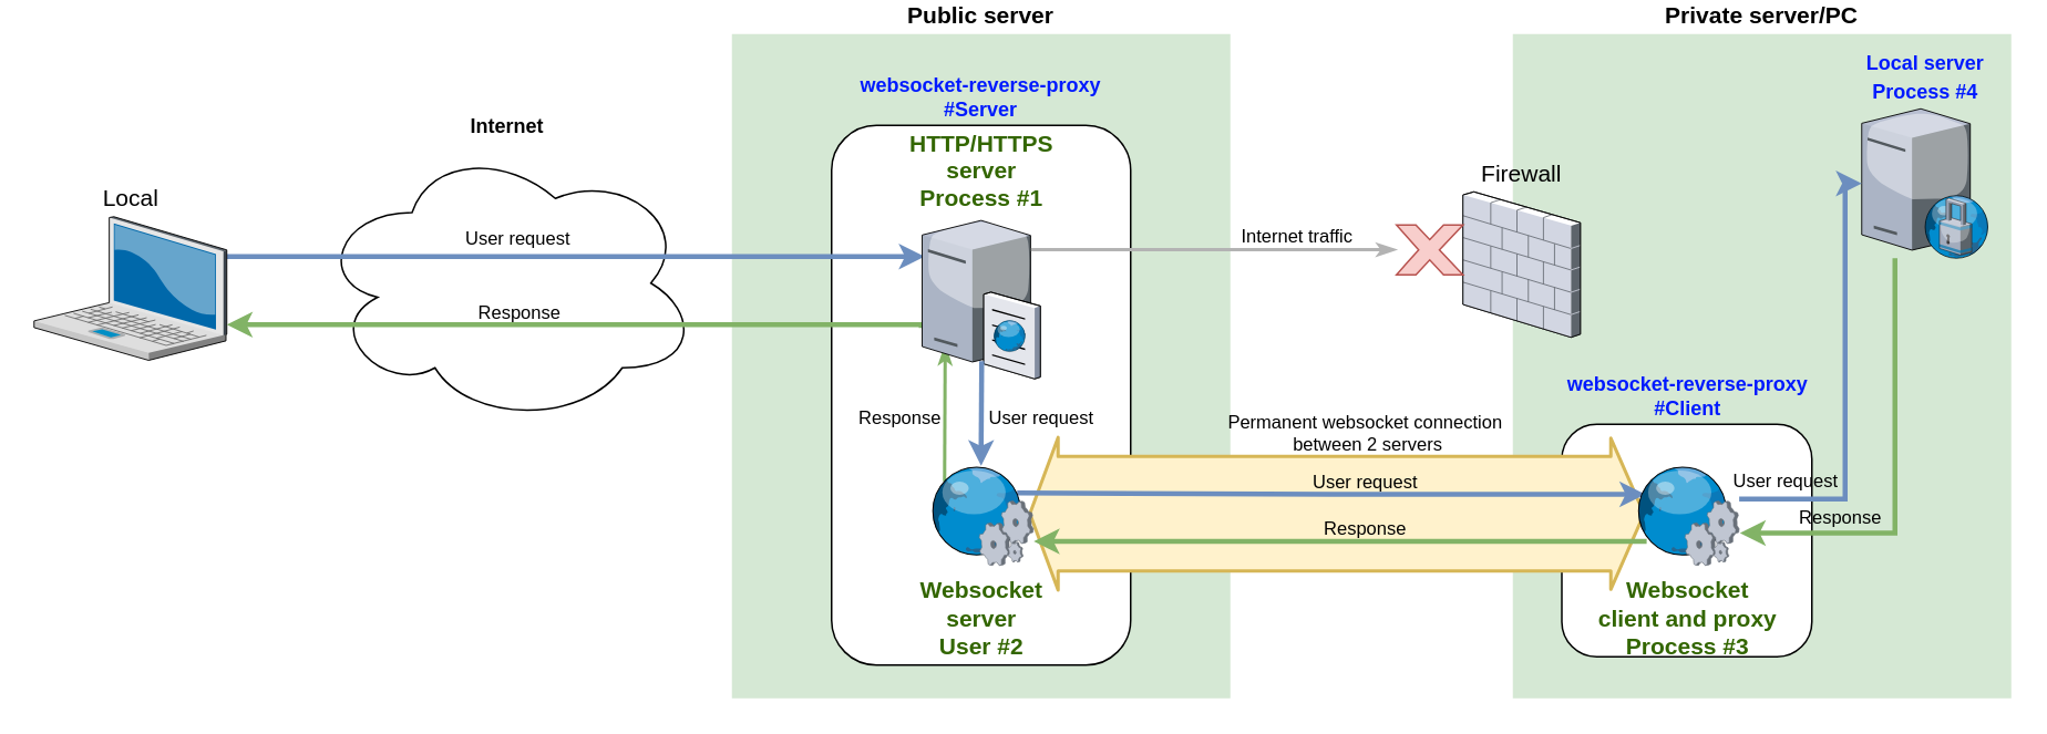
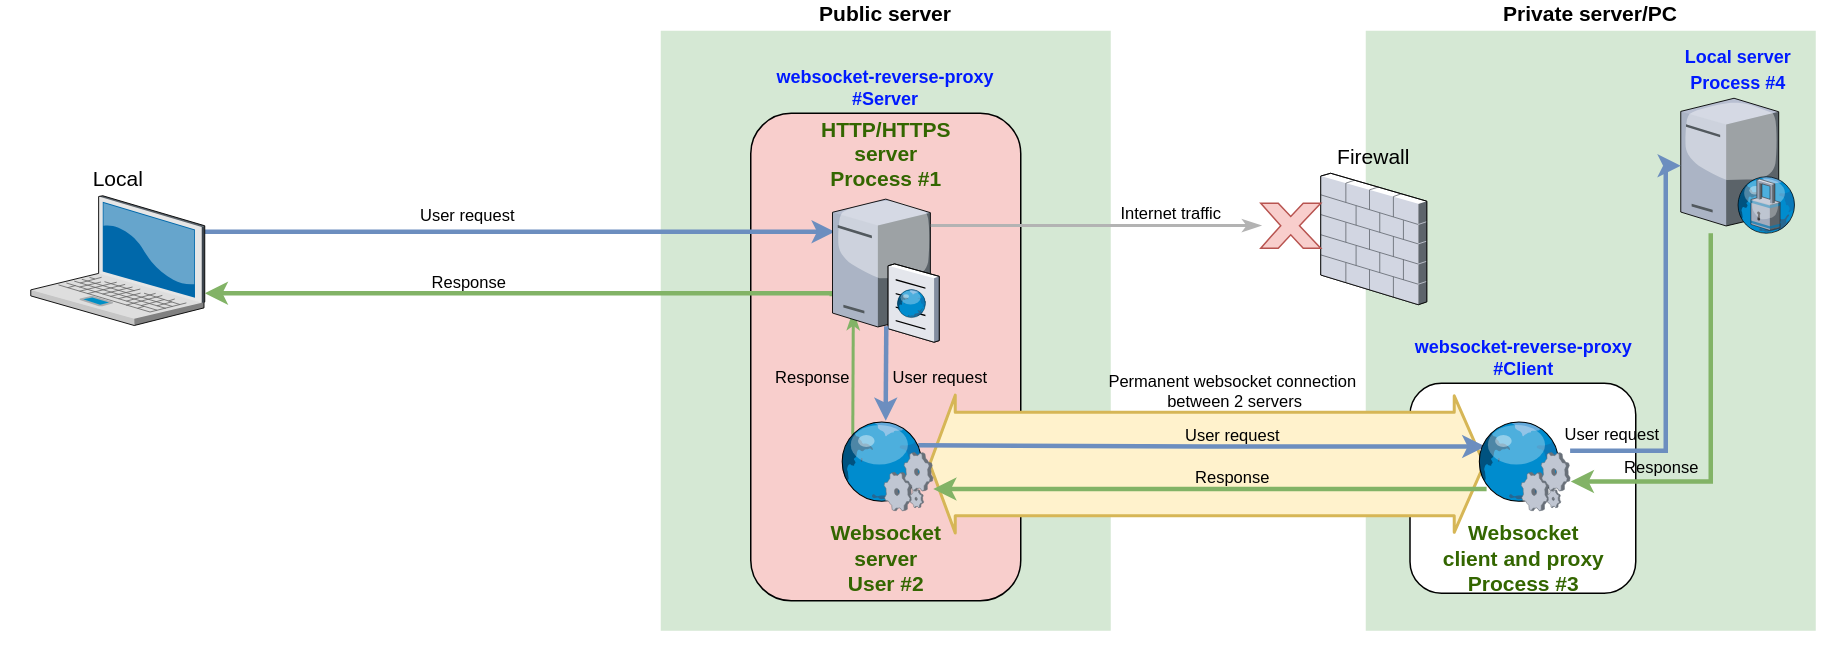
  <mxCell id="0" style=";html=1;" />
  <mxCell id="1" style=";html=1;" parent="0" />
- <mxCell id="2" value="&lt;font color=&quot;#000000&quot;&gt;&lt;b&gt;Internet&lt;/b&gt;&lt;/font&gt;" style="ellipse;shape=cloud;whiteSpace=wrap;html=1;labelBackgroundColor=none;fontColor=#B3B3B3;labelPosition=center;verticalLabelPosition=top;align=center;verticalAlign=bottom;" vertex="1" parent="1"><mxGeometry x="190" y="85" width="230" height="170" as="geometry" /></mxCell>
  <mxCell id="3" value="&lt;b&gt;Private server/PC&lt;br&gt;&lt;/b&gt;" style="whiteSpace=wrap;html=1;fillColor=#d5e8d4;fontSize=14;strokeColor=none;verticalAlign=bottom;labelPosition=center;verticalLabelPosition=top;align=center;" parent="1" vertex="1"><mxGeometry x="910" y="20" width="300" height="400" as="geometry" /></mxCell>
  <mxCell id="4" value="&lt;font color=&quot;#001aff&quot;&gt;&lt;b&gt;websocket-reverse-proxy&lt;br&gt;#Client&lt;/b&gt;&lt;/font&gt;" style="rounded=1;whiteSpace=wrap;html=1;labelPosition=center;verticalLabelPosition=top;align=center;verticalAlign=bottom;" parent="1" vertex="1"><mxGeometry x="939.5" y="255" width="150.5" height="140" as="geometry" /></mxCell>
  <mxCell id="5" value="&lt;b&gt;Public server&lt;br&gt;&lt;/b&gt;" style="whiteSpace=wrap;html=1;fillColor=#d5e8d4;fontSize=14;strokeColor=none;verticalAlign=bottom;labelPosition=center;verticalLabelPosition=top;align=center;" parent="1" vertex="1"><mxGeometry x="440" y="20" width="300" height="400" as="geometry" /></mxCell>
- <mxCell id="6" value="&lt;font color=&quot;#001aff&quot;&gt;&lt;b&gt;websocket-reverse-proxy&lt;br&gt;#Server&lt;br&gt;&lt;/b&gt;&lt;/font&gt;" style="rounded=1;whiteSpace=wrap;html=1;labelPosition=center;verticalLabelPosition=top;align=center;verticalAlign=bottom;" parent="1" vertex="1"><mxGeometry x="500" y="75" width="180" height="325" as="geometry" /></mxCell>
+ <mxCell id="6" value="&lt;font color=&quot;#001aff&quot;&gt;&lt;b&gt;websocket-reverse-proxy&lt;br&gt;#Server&lt;br&gt;&lt;/b&gt;&lt;/font&gt;" style="rounded=1;whiteSpace=wrap;html=1;labelPosition=center;verticalLabelPosition=top;align=center;verticalAlign=bottom;fillColor=#f8cecc;" parent="1" vertex="1"><mxGeometry x="500" y="75" width="180" height="325" as="geometry" /></mxCell>
  <mxCell id="7" value="" style="shape=flexArrow;endArrow=classic;startArrow=classic;html=1;strokeWidth=2;entryX=0.107;entryY=0.481;entryDx=0;entryDy=0;entryPerimeter=0;exitX=0.95;exitY=0.481;exitDx=0;exitDy=0;exitPerimeter=0;fillColor=#fff2cc;strokeColor=#d6b656;startWidth=20.833;startSize=4.992;width=68;" parent="1" source="33" target="32" edge="1"><mxGeometry width="50" height="50" relative="1" as="geometry"><mxPoint x="730" y="390" as="sourcePoint" /><mxPoint x="780" y="340" as="targetPoint" /><Array as="points" /></mxGeometry></mxCell>
  <mxCell id="8" value="Permanent websocket connection&lt;br&gt;&amp;nbsp;between 2 servers" style="edgeLabel;html=1;align=center;verticalAlign=bottom;resizable=0;points=[];labelBackgroundColor=none;labelPosition=center;verticalLabelPosition=top;" parent="7" vertex="1" connectable="0"><mxGeometry x="-0.054" y="1" relative="1" as="geometry"><mxPoint x="25.82" y="-32.86" as="offset" /></mxGeometry></mxCell>
  <mxCell id="9" style="edgeStyle=orthogonalEdgeStyle;html=1;jettySize=auto;orthogonalLoop=1;fontSize=14;endArrow=classic;endFill=1;strokeWidth=3;rounded=0;startArrow=none;startFill=0;entryX=0.021;entryY=0.246;entryDx=0;entryDy=0;entryPerimeter=0;exitX=0.991;exitY=0.277;exitDx=0;exitDy=0;exitPerimeter=0;strokeColor=#6c8ebf;fillColor=#dae8fc;" parent="1" source="11" target="16" edge="1"><mxGeometry relative="1" as="geometry"><mxPoint x="550" y="192" as="targetPoint" /><Array as="points" /></mxGeometry></mxCell>
  <mxCell id="10" value="User request" style="edgeLabel;html=1;align=center;verticalAlign=middle;resizable=0;points=[];labelBackgroundColor=none;" parent="9" vertex="1" connectable="0"><mxGeometry x="-0.23" y="-2" relative="1" as="geometry"><mxPoint x="13.98" y="-13.46" as="offset" /></mxGeometry></mxCell>
  <mxCell id="11" value="Local" style="verticalLabelPosition=top;aspect=fixed;html=1;verticalAlign=bottom;strokeColor=none;shape=mxgraph.citrix.laptop_2;fillColor=#66B2FF;gradientColor=#0066CC;fontSize=14;labelPosition=center;align=center;" parent="1" vertex="1"><mxGeometry x="20" y="130" width="116" height="86.5" as="geometry" /></mxCell>
  <mxCell id="12" style="edgeStyle=orthogonalEdgeStyle;rounded=0;orthogonalLoop=1;jettySize=auto;html=1;startArrow=classicThin;startFill=1;endArrow=none;endFill=0;strokeWidth=2;exitX=0.195;exitY=0.791;exitDx=0;exitDy=0;exitPerimeter=0;curved=1;entryX=0.151;entryY=0.156;entryDx=0;entryDy=0;entryPerimeter=0;fillColor=#d5e8d4;strokeColor=#82b366;" parent="1" source="16" target="33" edge="1"><mxGeometry relative="1" as="geometry"><mxPoint x="567" y="294" as="targetPoint" /></mxGeometry></mxCell>
  <mxCell id="13" value="Response" style="edgeLabel;html=1;align=center;verticalAlign=middle;resizable=0;points=[];labelBackgroundColor=none;" parent="12" vertex="1" connectable="0"><mxGeometry x="0.137" y="-8" relative="1" as="geometry"><mxPoint x="-19.97" y="-3.68" as="offset" /></mxGeometry></mxCell>
  <mxCell id="14" style="edgeStyle=orthogonalEdgeStyle;rounded=0;orthogonalLoop=1;jettySize=auto;html=1;startArrow=none;startFill=0;endArrow=classic;endFill=1;strokeWidth=3;exitX=-0.007;exitY=0.687;exitDx=0;exitDy=0;exitPerimeter=0;fillColor=#d5e8d4;strokeColor=#82b366;entryX=1;entryY=0.751;entryDx=0;entryDy=0;entryPerimeter=0;" parent="1" source="16" edge="1" target="11"><mxGeometry relative="1" as="geometry"><mxPoint x="90" y="285" as="targetPoint" /><Array as="points"><mxPoint x="554" y="195" /></Array></mxGeometry></mxCell>
  <mxCell id="15" value="Response" style="edgeLabel;html=1;align=center;verticalAlign=middle;resizable=0;points=[];labelBackgroundColor=none;" parent="14" vertex="1" connectable="0"><mxGeometry x="0.22" y="2" relative="1" as="geometry"><mxPoint x="11.72" y="-9.17" as="offset" /></mxGeometry></mxCell>
  <mxCell id="16" value="&lt;font color=&quot;#336600&quot;&gt;&lt;b&gt;HTTP/HTTPS&lt;br&gt;server&lt;br&gt;Process #1&lt;br&gt;&lt;/b&gt;&lt;/font&gt;" style="verticalLabelPosition=top;aspect=fixed;html=1;verticalAlign=bottom;strokeColor=none;shape=mxgraph.citrix.cache_server;fillColor=#66B2FF;gradientColor=#0066CC;fontSize=14;labelPosition=center;align=center;" parent="1" vertex="1"><mxGeometry x="554.5" y="130" width="71" height="97.5" as="geometry" /></mxCell>
  <mxCell id="17" value="Firewall" style="verticalLabelPosition=top;aspect=fixed;html=1;verticalAlign=bottom;strokeColor=none;shape=mxgraph.citrix.firewall;fillColor=#66B2FF;gradientColor=#0066CC;fontSize=14;labelPosition=center;align=center;" parent="1" vertex="1"><mxGeometry x="880" y="115" width="70.67" height="87.63" as="geometry" /></mxCell>
  <mxCell id="18" style="edgeStyle=orthogonalEdgeStyle;rounded=0;orthogonalLoop=1;jettySize=auto;html=1;entryX=1.007;entryY=0.675;entryDx=0;entryDy=0;entryPerimeter=0;startArrow=none;startFill=0;endArrow=classic;endFill=1;strokeWidth=3;fillColor=#d5e8d4;strokeColor=#82b366;" parent="1" source="20" target="32" edge="1"><mxGeometry relative="1" as="geometry"><Array as="points"><mxPoint x="1140" y="321" /></Array></mxGeometry></mxCell>
  <mxCell id="19" value="Response" style="edgeLabel;html=1;align=center;verticalAlign=middle;resizable=0;points=[];labelBackgroundColor=none;" parent="18" vertex="1" connectable="0"><mxGeometry x="0.003" y="-29" relative="1" as="geometry"><mxPoint x="-4.5" y="25.59" as="offset" /></mxGeometry></mxCell>
  <mxCell id="20" value="&lt;font color=&quot;#001aff&quot; style=&quot;font-size: 12px&quot;&gt;&lt;b&gt;Local server&lt;br&gt;Process #4&lt;/b&gt;&lt;/font&gt;" style="verticalLabelPosition=top;aspect=fixed;html=1;verticalAlign=bottom;strokeColor=none;shape=mxgraph.citrix.proxy_server;fillColor=#66B2FF;gradientColor=#0066CC;fontSize=14;labelPosition=center;align=center;" parent="1" vertex="1"><mxGeometry x="1120" y="65" width="76.5" height="90" as="geometry" /></mxCell>
  <mxCell id="21" style="edgeStyle=orthogonalEdgeStyle;rounded=0;orthogonalLoop=1;jettySize=auto;html=1;entryX=0.116;entryY=0.758;entryDx=0;entryDy=0;entryPerimeter=0;startArrow=classic;startFill=1;endArrow=none;endFill=0;strokeWidth=3;exitX=1.003;exitY=0.758;exitDx=0;exitDy=0;exitPerimeter=0;fillColor=#d5e8d4;strokeColor=#82b366;" parent="1" source="33" target="32" edge="1"><mxGeometry relative="1" as="geometry" /></mxCell>
  <mxCell id="22" value="Response" style="edgeLabel;html=1;align=center;verticalAlign=middle;resizable=0;points=[];labelBackgroundColor=none;" parent="21" vertex="1" connectable="0"><mxGeometry x="-0.112" y="2" relative="1" as="geometry"><mxPoint x="34.98" y="-6.48" as="offset" /></mxGeometry></mxCell>
  <mxCell id="23" style="edgeStyle=orthogonalEdgeStyle;rounded=0;orthogonalLoop=1;jettySize=auto;html=1;entryX=0.505;entryY=0.892;entryDx=0;entryDy=0;entryPerimeter=0;startArrow=classic;startFill=1;endArrow=none;endFill=0;strokeWidth=3;curved=1;fillColor=#dae8fc;strokeColor=#6c8ebf;" parent="1" source="33" target="16" edge="1"><mxGeometry relative="1" as="geometry" /></mxCell>
  <mxCell id="24" value="User request" style="edgeLabel;html=1;align=center;verticalAlign=middle;resizable=0;points=[];labelBackgroundColor=none;" parent="23" vertex="1" connectable="0"><mxGeometry x="-0.052" y="1" relative="1" as="geometry"><mxPoint x="36.1" as="offset" /></mxGeometry></mxCell>
  <mxCell id="25" style="edgeStyle=orthogonalEdgeStyle;rounded=0;orthogonalLoop=1;jettySize=auto;html=1;entryX=0.844;entryY=0.272;entryDx=0;entryDy=0;entryPerimeter=0;startArrow=classic;startFill=1;endArrow=none;endFill=0;strokeWidth=3;exitX=0.103;exitY=0.286;exitDx=0;exitDy=0;exitPerimeter=0;fillColor=#dae8fc;strokeColor=#6c8ebf;" parent="1" source="32" target="33" edge="1"><mxGeometry relative="1" as="geometry" /></mxCell>
  <mxCell id="26" value="User request" style="edgeLabel;html=1;align=center;verticalAlign=middle;resizable=0;points=[];labelBackgroundColor=none;" parent="25" vertex="1" connectable="0"><mxGeometry x="0.253" y="2" relative="1" as="geometry"><mxPoint x="66.93" y="-8.33" as="offset" /></mxGeometry></mxCell>
  <mxCell id="27" style="rounded=0;orthogonalLoop=1;jettySize=auto;html=1;startArrow=none;startFill=0;endArrow=classic;endFill=1;strokeWidth=3;elbow=vertical;edgeStyle=orthogonalEdgeStyle;fillColor=#dae8fc;strokeColor=#6c8ebf;" parent="1" source="32" target="20" edge="1"><mxGeometry relative="1" as="geometry"><Array as="points"><mxPoint x="1110" y="300" /></Array></mxGeometry></mxCell>
  <mxCell id="28" value="User request" style="edgeLabel;html=1;align=center;verticalAlign=middle;resizable=0;points=[];labelBackgroundColor=none;" parent="27" vertex="1" connectable="0"><mxGeometry x="-0.113" y="24" relative="1" as="geometry"><mxPoint x="-13" y="41.66" as="offset" /></mxGeometry></mxCell>
  <mxCell id="29" value="" style="verticalLabelPosition=bottom;verticalAlign=top;html=1;shape=mxgraph.basic.x;fillColor=#f8cecc;strokeColor=#b85450;" vertex="1" parent="1"><mxGeometry x="840" y="134.93" width="40" height="30" as="geometry" /></mxCell>
  <mxCell id="30" style="edgeStyle=orthogonalEdgeStyle;curved=1;rounded=0;orthogonalLoop=1;jettySize=auto;html=1;startArrow=none;startFill=0;endArrow=classicThin;endFill=1;strokeWidth=2;fontColor=#B3B3B3;fillColor=#f5f5f5;strokeColor=#B3B3B3;exitX=0.923;exitY=0.204;exitDx=0;exitDy=0;exitPerimeter=0;" edge="1" parent="1" source="16" target="29"><mxGeometry relative="1" as="geometry"><mxPoint x="625.5" y="178.8" as="sourcePoint" /><mxPoint x="880" y="178.8" as="targetPoint" /><Array as="points" /></mxGeometry></mxCell>
  <mxCell id="31" value="Internet traffic" style="edgeLabel;html=1;align=center;verticalAlign=middle;resizable=0;points=[];labelBackgroundColor=none;" vertex="1" connectable="0" parent="30"><mxGeometry x="-0.166" y="1" relative="1" as="geometry"><mxPoint x="67.83" y="-7.75" as="offset" /></mxGeometry></mxCell>
  <mxCell id="32" value="&lt;font color=&quot;#336600&quot;&gt;&lt;b&gt;Websocket&lt;br&gt;client and proxy&lt;br&gt;Process #3&lt;br&gt;&lt;/b&gt;&lt;/font&gt;" style="verticalLabelPosition=bottom;aspect=fixed;html=1;verticalAlign=top;strokeColor=none;shape=mxgraph.citrix.web_service;fillColor=#66B2FF;gradientColor=#0066CC;fontSize=14;" parent="1" vertex="1"><mxGeometry x="983.25" y="280" width="63" height="60" as="geometry" /></mxCell>
  <mxCell id="33" value="&lt;font color=&quot;#336600&quot;&gt;&lt;b&gt;Websocket&lt;br&gt;server&lt;br&gt;User #2&lt;br&gt;&lt;/b&gt;&lt;/font&gt;" style="verticalLabelPosition=bottom;aspect=fixed;html=1;verticalAlign=top;strokeColor=none;shape=mxgraph.citrix.web_service;fillColor=#66B2FF;gradientColor=#0066CC;fontSize=14;" parent="1" vertex="1"><mxGeometry x="558.5" y="280" width="63" height="60" as="geometry" /></mxCell>
